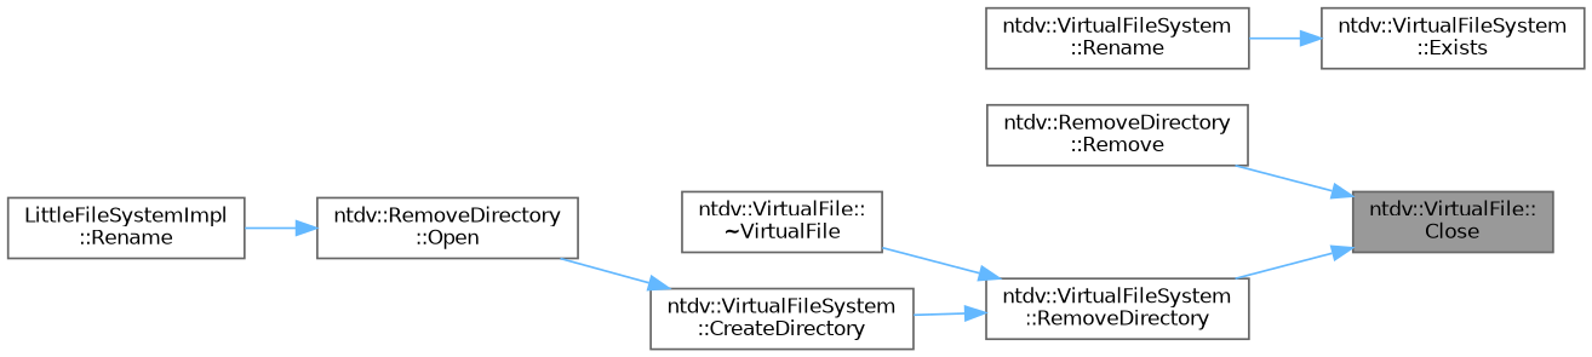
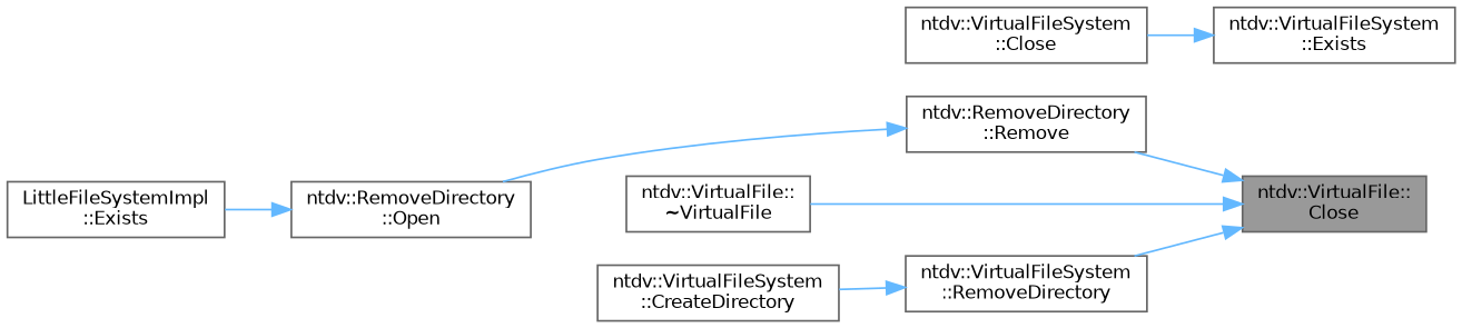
  digraph {
    rankdir=RL
    node [color=grey40 fillcolor=white fontname=Helvetica fontsize=10 shape=box style=filled]
    edge [color=steelblue1 dir=back fontname=Helvetica fontsize=10 labelfontname=Helvetica labelfontsize=10 style=solid]
    n1 [color=gray40 fillcolor=grey60 fontcolor=black height=0.2 label="ntdv::VirtualFile::\lClose" width=0.4]
    n2 [height=0.2 label="ntdv::RemoveDirectory\l::Remove" width=0.4]
    n3 [height=0.2 label="ntdv::VirtualFileSystem\l::RemoveDirectory" width=0.4]
    n4 [height=0.2 label="ntdv::VirtualFile::\l~VirtualFile" width=0.4]
    n5 [height=0.2 label="ntdv::VirtualFileSystem\l::CreateDirectory" width=0.4]
    n6 [height=0.2 label="ntdv::RemoveDirectory\l::Open" width=0.4]
    n7 [height=0.2 label="ntdv::VirtualFileSystem\l::Exists" width=0.4]
-   n8 [height=0.2 label="ntdv::VirtualFileSystem\l::Rename" width=0.4]
-   n9 [height=0.2 label="LittleFileSystemImpl\l::Rename" width=0.4]
+   n8 [height=0.2 label="ntdv::VirtualFileSystem\l::Close" width=0.4]
+   n9 [height=0.2 label="LittleFileSystemImpl\l::Exists" width=0.4]
    n1 -> n2
    n1 -> n3
-   n3 -> n4
+   n1 -> n4
    n3 -> n5
-   n5 -> n6
+   n2 -> n6
    n6 -> n9
    n7 -> n8
  }
